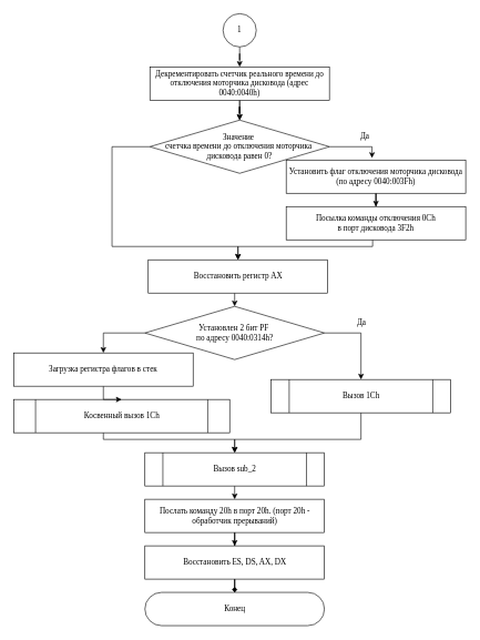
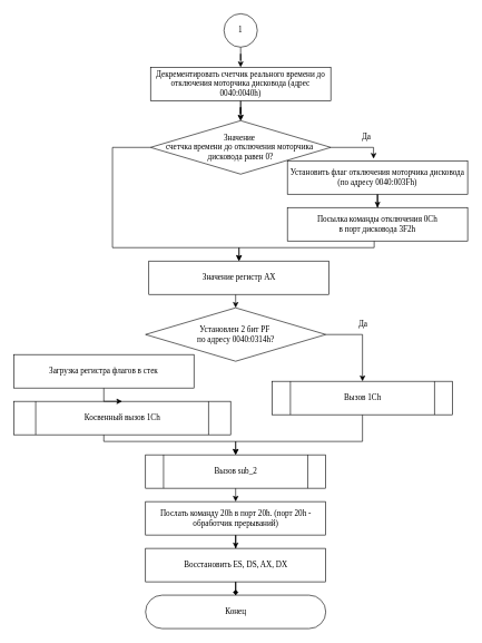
  <mxCell id="0" />
  <mxCell id="1" parent="0" />
  <mxCell id="2" style="edgeStyle=orthogonalEdgeStyle;rounded=0;orthogonalLoop=1;jettySize=auto;html=1;fontFamily=Times New Roman;" parent="1" source="4" target="7" edge="1"><mxGeometry relative="1" as="geometry" /></mxCell>
  <mxCell id="3" value="" style="edgeStyle=orthogonalEdgeStyle;rounded=0;orthogonalLoop=1;jettySize=auto;html=1;" parent="1" source="4" target="7" edge="1"><mxGeometry relative="1" as="geometry" /></mxCell>
  <mxCell id="4" value="Декрементировать счетчик реального времени до отключения моторчика дисковода (адрес 0040:0040h)" style="rounded=1;whiteSpace=wrap;html=1;fontFamily=Times New Roman;arcSize=0;" parent="1" vertex="1"><mxGeometry x="225" y="100" width="270" height="50" as="geometry" /></mxCell>
  <mxCell id="5" style="edgeStyle=orthogonalEdgeStyle;rounded=0;orthogonalLoop=1;jettySize=auto;html=1;entryX=0.478;entryY=-0.06;entryDx=0;entryDy=0;fontFamily=Times New Roman;entryPerimeter=0;" parent="1" source="7" target="9" edge="1"><mxGeometry relative="1" as="geometry"><Array as="points"><mxPoint x="559" y="220" /></Array></mxGeometry></mxCell>
  <mxCell id="6" style="edgeStyle=orthogonalEdgeStyle;rounded=0;orthogonalLoop=1;jettySize=auto;html=1;entryX=0.5;entryY=0;entryDx=0;entryDy=0;" parent="1" source="7" target="14" edge="1"><mxGeometry relative="1" as="geometry"><Array as="points"><mxPoint x="168" y="220" /><mxPoint x="168" y="370" /><mxPoint x="358" y="370" /></Array></mxGeometry></mxCell>
  <mxCell id="7" value="&lt;div&gt;Значение&amp;nbsp;&lt;/div&gt;&lt;div&gt;счетчка времени&amp;nbsp;&lt;span style=&quot;background-color: initial;&quot;&gt;до отключения&amp;nbsp;&lt;/span&gt;&lt;span style=&quot;background-color: initial;&quot;&gt;моторчика&amp;nbsp;&lt;/span&gt;&lt;/div&gt;&lt;div&gt;&lt;span style=&quot;background-color: initial;&quot;&gt;дисковода равен 0?&lt;/span&gt;&lt;/div&gt;" style="rhombus;whiteSpace=wrap;html=1;fontFamily=Garamond;" parent="1" vertex="1"><mxGeometry x="225" y="180" width="270" height="80" as="geometry" /></mxCell>
  <mxCell id="8" style="edgeStyle=orthogonalEdgeStyle;rounded=0;orthogonalLoop=1;jettySize=auto;html=1;entryX=0.5;entryY=0;entryDx=0;entryDy=0;fontFamily=Times New Roman;" parent="1" source="9" target="12" edge="1"><mxGeometry relative="1" as="geometry" /></mxCell>
  <mxCell id="9" value="Установить флаг отключения моторчика дисковода (по адресу 0040:003Fh)" style="rounded=1;whiteSpace=wrap;html=1;fontFamily=Times New Roman;arcSize=0;" parent="1" vertex="1"><mxGeometry x="430" y="240" width="270" height="50" as="geometry" /></mxCell>
  <mxCell id="10" value="Да" style="text;html=1;align=center;verticalAlign=middle;resizable=0;points=[];autosize=1;strokeColor=none;fillColor=none;fontFamily=Times New Roman;" parent="1" vertex="1"><mxGeometry x="527.5" y="190" width="40" height="30" as="geometry" /></mxCell>
  <mxCell id="11" style="edgeStyle=orthogonalEdgeStyle;rounded=0;orthogonalLoop=1;jettySize=auto;html=1;entryX=0.5;entryY=0;entryDx=0;entryDy=0;" parent="1" source="12" target="14" edge="1"><mxGeometry relative="1" as="geometry"><Array as="points"><mxPoint x="560" y="370" /><mxPoint x="358" y="370" /></Array></mxGeometry></mxCell>
  <mxCell id="12" value="Посылка команды отключения 0Ch &lt;br&gt;в порт дисковода 3F2h" style="rounded=1;whiteSpace=wrap;html=1;fontFamily=Times New Roman;arcSize=0;" parent="1" vertex="1"><mxGeometry x="430" y="310" width="270" height="50" as="geometry" /></mxCell>
  <mxCell id="13" style="edgeStyle=orthogonalEdgeStyle;rounded=0;orthogonalLoop=1;jettySize=auto;html=1;entryX=0.5;entryY=0;entryDx=0;entryDy=0;fontFamily=Times New Roman;" parent="1" source="14" target="17" edge="1"><mxGeometry relative="1" as="geometry"><Array as="points"><mxPoint x="352.5" y="450" /><mxPoint x="352.5" y="450" /></Array></mxGeometry></mxCell>
- <mxCell id="14" value="Восстановить регистр AX" style="rounded=1;whiteSpace=wrap;html=1;fontFamily=Times New Roman;arcSize=0;" parent="1" vertex="1"><mxGeometry x="222.5" y="390" width="270" height="50" as="geometry" /></mxCell>
+ <mxCell id="14" value="Значение регистр AX" style="rounded=1;whiteSpace=wrap;html=1;fontFamily=Times New Roman;arcSize=0;" parent="1" vertex="1"><mxGeometry x="222.5" y="390" width="270" height="50" as="geometry" /></mxCell>
  <mxCell id="15" style="edgeStyle=orthogonalEdgeStyle;rounded=0;orthogonalLoop=1;jettySize=auto;html=1;entryX=0.5;entryY=0;entryDx=0;entryDy=0;fontFamily=Times New Roman;" parent="1" source="17" target="19" edge="1"><mxGeometry relative="1" as="geometry"><Array as="points"><mxPoint x="542.5" y="500" /></Array></mxGeometry></mxCell>
- <mxCell id="16" style="edgeStyle=orthogonalEdgeStyle;rounded=0;orthogonalLoop=1;jettySize=auto;html=1;entryX=0.5;entryY=0;entryDx=0;entryDy=0;" edge="1" parent="1" source="17" target="33"><mxGeometry relative="1" as="geometry"><Array as="points"><mxPoint x="155" y="500" /></Array></mxGeometry></mxCell>
  <mxCell id="17" value="&lt;div&gt;Установлен 2 бит PF&amp;nbsp;&lt;/div&gt;&lt;div&gt;по адресу 0040:0314h?&lt;/div&gt;" style="rhombus;whiteSpace=wrap;html=1;fontFamily=Garamond;" parent="1" vertex="1"><mxGeometry x="217.5" y="460" width="270" height="80" as="geometry" /></mxCell>
  <mxCell id="18" style="edgeStyle=orthogonalEdgeStyle;rounded=0;orthogonalLoop=1;jettySize=auto;html=1;entryX=0.5;entryY=0;entryDx=0;entryDy=0;" parent="1" source="19" target="24" edge="1"><mxGeometry relative="1" as="geometry"><Array as="points"><mxPoint x="543" y="660" /><mxPoint x="353" y="660" /></Array></mxGeometry></mxCell>
  <mxCell id="19" value="Вызов 1Ch" style="shape=process;whiteSpace=wrap;html=1;backgroundOutline=1;rounded=1;arcSize=0;fontFamily=Garamond;" parent="1" vertex="1"><mxGeometry x="407.5" y="570" width="270" height="50" as="geometry" /></mxCell>
  <mxCell id="20" value="Да" style="text;html=1;align=center;verticalAlign=middle;resizable=0;points=[];autosize=1;strokeColor=none;fillColor=none;fontFamily=Times New Roman;" parent="1" vertex="1"><mxGeometry x="522.5" y="470" width="40" height="30" as="geometry" /></mxCell>
  <mxCell id="21" style="edgeStyle=orthogonalEdgeStyle;rounded=0;orthogonalLoop=1;jettySize=auto;html=1;entryX=0.5;entryY=0;entryDx=0;entryDy=0;" parent="1" source="22" target="24" edge="1"><mxGeometry relative="1" as="geometry"><Array as="points"><mxPoint x="155" y="660" /><mxPoint x="353" y="660" /></Array></mxGeometry></mxCell>
  <mxCell id="22" value="Косвенный вызов 1Ch" style="shape=process;whiteSpace=wrap;html=1;backgroundOutline=1;rounded=1;arcSize=0;fontFamily=Garamond;" parent="1" vertex="1"><mxGeometry x="20" y="600" width="325" height="50" as="geometry" /></mxCell>
  <mxCell id="23" style="edgeStyle=orthogonalEdgeStyle;rounded=0;orthogonalLoop=1;jettySize=auto;html=1;" parent="1" source="24" edge="1"><mxGeometry relative="1" as="geometry"><mxPoint x="352.5" y="750" as="targetPoint" /></mxGeometry></mxCell>
  <mxCell id="24" value="Вызов sub_2" style="shape=process;whiteSpace=wrap;html=1;backgroundOutline=1;rounded=1;arcSize=0;fontFamily=Garamond;" parent="1" vertex="1"><mxGeometry x="217.5" y="680" width="270" height="50" as="geometry" /></mxCell>
  <mxCell id="25" style="edgeStyle=orthogonalEdgeStyle;rounded=0;orthogonalLoop=1;jettySize=auto;html=1;entryX=0.5;entryY=0;entryDx=0;entryDy=0;" parent="1" source="26" target="28" edge="1"><mxGeometry relative="1" as="geometry" /></mxCell>
  <mxCell id="26" value="Послать команду 20h в порт 20h. (порт 20h - обработчик прерываний)" style="rounded=1;whiteSpace=wrap;html=1;fontFamily=Times New Roman;arcSize=0;" parent="1" vertex="1"><mxGeometry x="217.5" y="750" width="270" height="50" as="geometry" /></mxCell>
  <mxCell id="27" style="edgeStyle=orthogonalEdgeStyle;rounded=0;orthogonalLoop=1;jettySize=auto;html=1;endArrow=diamond;" parent="1" source="28" target="29" edge="1"><mxGeometry relative="1" as="geometry" /></mxCell>
  <mxCell id="28" value="Восстановить ES, DS, AX, DX" style="whiteSpace=wrap;html=1;fontFamily=Times New Roman;arcSize=0;rounded=0;" parent="1" vertex="1"><mxGeometry x="217.5" y="820" width="270" height="50" as="geometry" /></mxCell>
  <mxCell id="29" value="Конец" style="rounded=1;whiteSpace=wrap;html=1;arcSize=50;fontFamily=Times New Roman;" parent="1" vertex="1"><mxGeometry x="217.5" y="890" width="270" height="50" as="geometry" /></mxCell>
  <mxCell id="30" style="edgeStyle=orthogonalEdgeStyle;rounded=0;orthogonalLoop=1;jettySize=auto;html=1;entryX=0.5;entryY=0;entryDx=0;entryDy=0;" parent="1" source="31" target="4" edge="1"><mxGeometry relative="1" as="geometry"><mxPoint x="360" y="90" as="targetPoint" /></mxGeometry></mxCell>
  <mxCell id="31" value="1" style="ellipse;whiteSpace=wrap;html=1;aspect=fixed;fontFamily=Garamond;" parent="1" vertex="1"><mxGeometry x="335" y="20" width="50" height="50" as="geometry" /></mxCell>
  <mxCell id="32" style="edgeStyle=orthogonalEdgeStyle;rounded=0;orthogonalLoop=1;jettySize=auto;html=1;" edge="1" parent="1" source="33" target="22"><mxGeometry relative="1" as="geometry" /></mxCell>
  <mxCell id="33" value="Загрузка регистра флагов в стек" style="rounded=1;whiteSpace=wrap;html=1;fontFamily=Times New Roman;arcSize=0;" vertex="1" parent="1"><mxGeometry x="20" y="530" width="270" height="50" as="geometry" /></mxCell>
